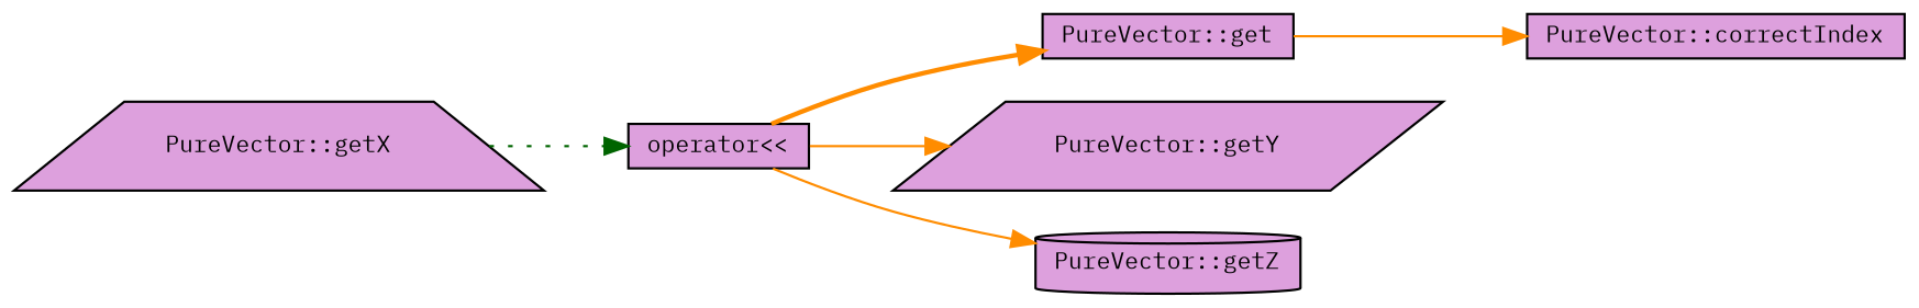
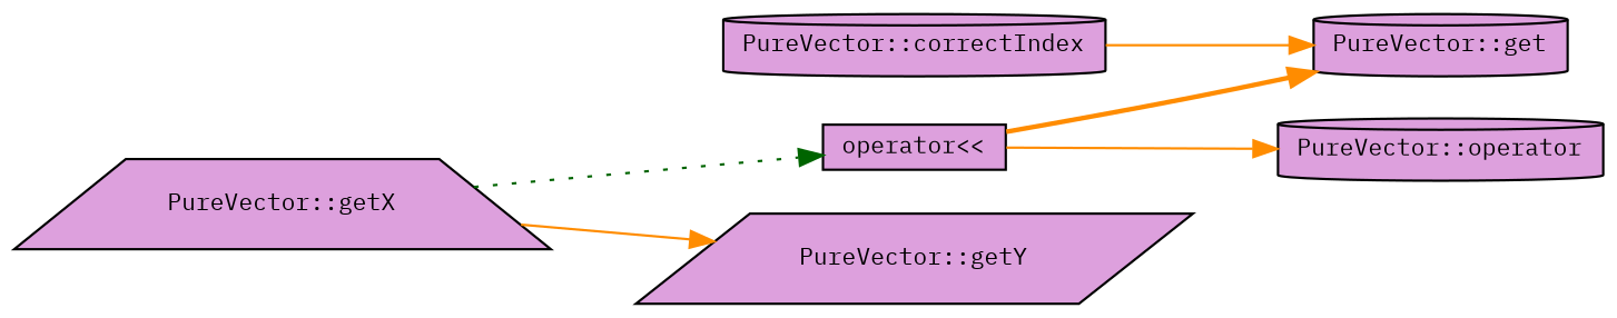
  digraph {
    fontname="IBM Plex Mono"
    rankdir=LR
    node [color=black fillcolor=plum fontname="IBM Plex Mono" fontsize=10 shape=box style=filled]
    edge [color=darkorange fontname="IBM Plex Mono" fontsize=10 labelfontname=Helvetica labelfontsize=10 style=solid]
    n1 [fontcolor=black height=0.2 label="operator\<\<" width=0.4]
-   n2 [height=0.2 label="PureVector::get" width=0.4]
+   n2 [height=0.2 label="PureVector::get" shape=cylinder width=0.4]
    n3 [height=0.2 label="PureVector::getY" shape=parallelogram width=0.4]
-   n4 [height=0.2 label="PureVector::getZ" shape=cylinder width=0.4]
-   n5 [height=0.2 label="PureVector::correctIndex" width=0.4]
+   n4 [height=0.2 label="PureVector::operator" shape=cylinder width=0.4]
+   n5 [height=0.2 label="PureVector::correctIndex" shape=cylinder width=0.4]
    n6 [height=0.2 label="PureVector::getX" shape=trapezium width=0.4]
    n1 -> n2 [style=bold]
-   n1 -> n3
+   n6 -> n3
    n1 -> n4
-   n2 -> n5
+   n5 -> n2
    n6 -> n1 [color=darkgreen style=dotted]
  }
